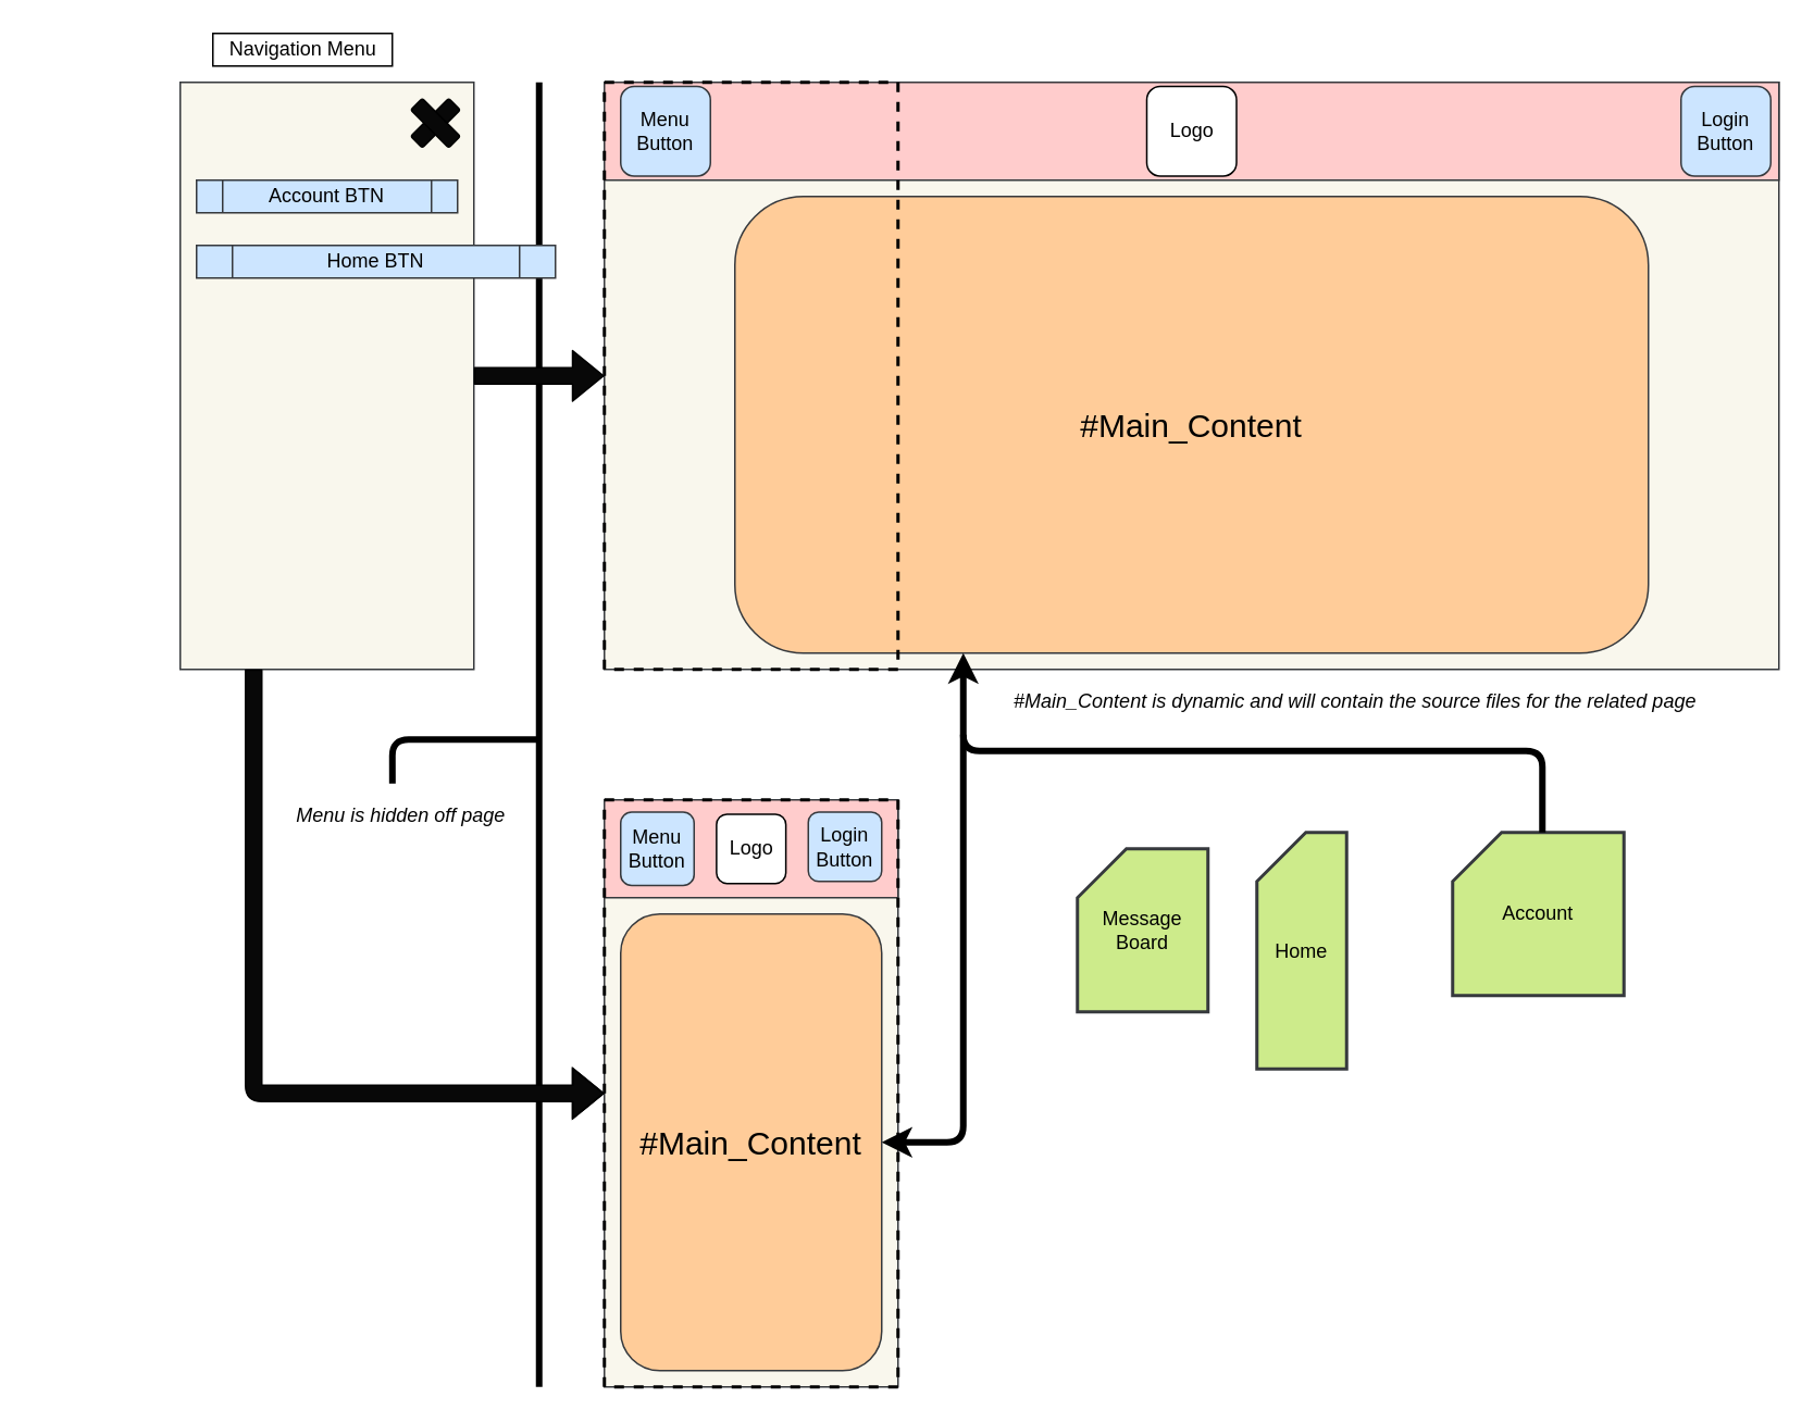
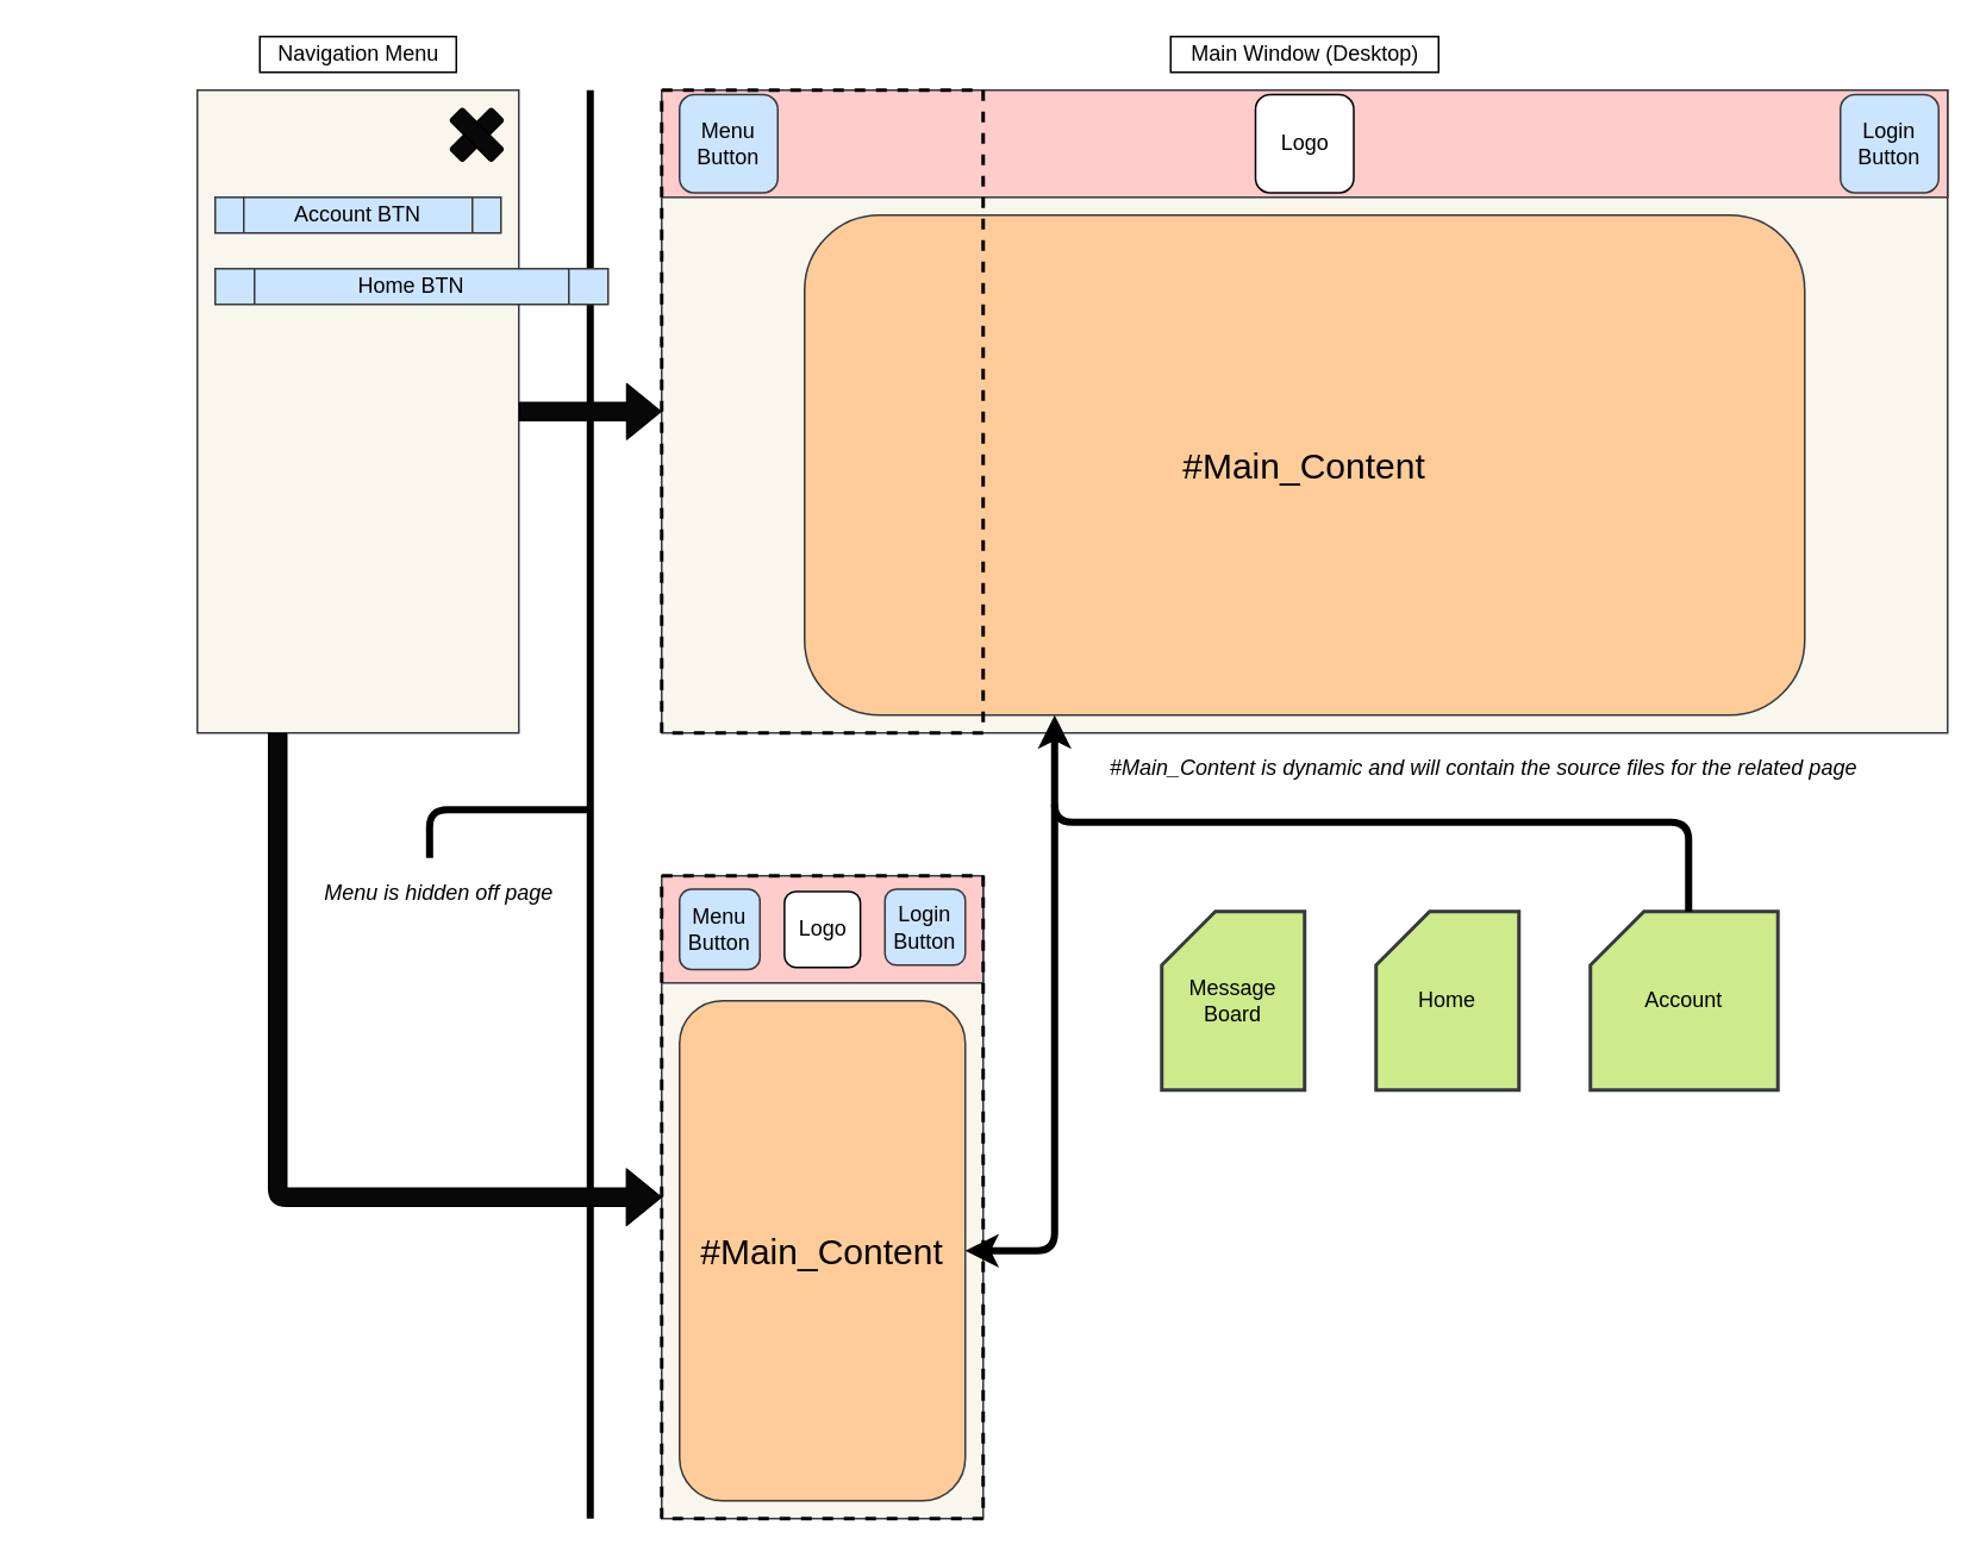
  <mxCell id="0" />
  <mxCell id="1" parent="0" />
  <mxCell id="2" value="" style="rounded=0;whiteSpace=wrap;html=1;fillColor=#f9f7ed;strokeColor=#36393d;" vertex="1" parent="1"><mxGeometry x="370" y="50" width="720" height="360" as="geometry" /></mxCell>
  <mxCell id="3" value="" style="rounded=0;whiteSpace=wrap;html=1;rotation=-90;fillColor=#f9f7ed;strokeColor=#36393d;" vertex="1" parent="1"><mxGeometry x="20" y="140" width="360" height="180" as="geometry" /></mxCell>
  <mxCell id="4" value="" style="endArrow=none;html=1;strokeWidth=4;" edge="1" parent="1"><mxGeometry width="50" height="50" relative="1" as="geometry"><mxPoint y="850" as="sourcePoint" x="330" /><mxPoint y="50" as="targetPoint" x="330" /></mxGeometry></mxCell>
  <mxCell id="5" value="" style="shape=flexArrow;endArrow=classic;html=1;exitX=0.5;exitY=1;exitDx=0;exitDy=0;entryX=0;entryY=0.5;entryDx=0;entryDy=0;fillColor=#080808;" edge="1" parent="1" source="3" target="2"><mxGeometry width="50" height="50" relative="1" as="geometry"><mxPoint x="640" y="440" as="sourcePoint" /><mxPoint x="690" y="390" as="targetPoint" /></mxGeometry></mxCell>
  <mxCell id="6" value="" style="rounded=1;whiteSpace=wrap;html=1;rotation=-45;fillColor=#080808;" vertex="1" parent="1"><mxGeometry x="250" y="70" width="32.93" height="10" as="geometry" /></mxCell>
  <mxCell id="7" value="" style="rounded=1;whiteSpace=wrap;html=1;rotation=-135;fillColor=#080808;" vertex="1" parent="1"><mxGeometry x="250" y="70" width="32.93" height="10" as="geometry" /></mxCell>
  <mxCell id="8" value="Account BTN" style="shape=process;whiteSpace=wrap;html=1;backgroundOutline=1;fillColor=#cce5ff;strokeColor=#36393d;" vertex="1" parent="1"><mxGeometry x="120" y="110" width="160" height="20" as="geometry" /></mxCell>
  <mxCell id="9" value="Home BTN" style="shape=process;whiteSpace=wrap;html=1;backgroundOutline=1;fillColor=#cce5ff;strokeColor=#36393d;" vertex="1" parent="1"><mxGeometry x="120" y="150" width="220" height="20" as="geometry" /></mxCell>
- <mxCell id="10" value="Navigation Menu" style="text;html=1;align=center;verticalAlign=middle;resizable=0;points=[];autosize=1;strokeColor=#000000;" vertex="1" parent="1"><mxGeometry x="130" y="20" width="110" height="20" as="geometry" /></mxCell>
+ <mxCell id="10" value="Navigation Menu" style="text;html=1;align=center;verticalAlign=middle;resizable=0;points=[];autosize=1;strokeColor=#000000;" vertex="1" parent="1"><mxGeometry x="145" y="20" width="110" height="20" as="geometry" /></mxCell>
+ <mxCell id="11" value="Main Window (Desktop)" style="text;html=1;align=center;verticalAlign=middle;resizable=0;points=[];autosize=1;strokeColor=#000000;" vertex="1" parent="1"><mxGeometry x="655" y="20" width="150" height="20" as="geometry" /></mxCell>
  <mxCell id="12" value="Menu is hidden off page" style="text;html=1;align=center;verticalAlign=middle;resizable=0;points=[];autosize=1;fontStyle=2;spacingTop=0;fontSize=12;" vertex="1" parent="1"><mxGeometry x="170" y="490" width="150" height="20" as="geometry" /></mxCell>
  <mxCell id="13" value="" style="rounded=0;whiteSpace=wrap;html=1;strokeColor=#36393d;fillColor=#ffcccc;" vertex="1" parent="1"><mxGeometry x="370" y="50" width="720" height="60" as="geometry" /></mxCell>
  <mxCell id="14" value="Logo" style="rounded=1;whiteSpace=wrap;html=1;" vertex="1" parent="1"><mxGeometry x="702.5" y="52.5" width="55" height="55" as="geometry" /></mxCell>
  <mxCell id="15" value="&lt;div&gt;Menu Button&lt;br&gt;&lt;/div&gt;" style="rounded=1;whiteSpace=wrap;html=1;strokeColor=#36393d;fillColor=#cce5ff;" vertex="1" parent="1"><mxGeometry x="380" y="52.5" width="55" height="55" as="geometry" /></mxCell>
  <mxCell id="16" value="&lt;div&gt;Login&lt;/div&gt;&lt;div&gt;Button&lt;/div&gt;" style="rounded=1;whiteSpace=wrap;html=1;strokeColor=#36393d;fillColor=#cce5ff;" vertex="1" parent="1"><mxGeometry x="1030" y="52.5" width="55" height="55" as="geometry" /></mxCell>
  <mxCell id="17" value="&lt;font style=&quot;font-size: 20px&quot;&gt;#&lt;font style=&quot;font-size: 20px&quot;&gt;Main_Content&lt;br&gt;&lt;/font&gt;&lt;/font&gt;" style="rounded=1;whiteSpace=wrap;html=1;strokeColor=#36393d;fillColor=#ffcc99;" vertex="1" parent="1"><mxGeometry x="450" y="120" width="560" height="280" as="geometry" /></mxCell>
  <mxCell id="18" value="" style="rounded=0;whiteSpace=wrap;html=1;strokeColor=#000000;fillColor=none;dashed=1;strokeWidth=2;" vertex="1" parent="1"><mxGeometry x="370" y="50" width="180" height="360" as="geometry" /></mxCell>
  <mxCell id="19" value="&lt;div&gt;Account&lt;/div&gt;" style="shape=card;whiteSpace=wrap;html=1;strokeWidth=2;fillColor=#cdeb8b;strokeColor=#36393d;" vertex="1" parent="1"><mxGeometry x="890" y="510" width="105" height="100" as="geometry" /></mxCell>
- <mxCell id="20" value="&lt;div&gt;Home&lt;br&gt;&lt;/div&gt;" style="shape=card;whiteSpace=wrap;html=1;strokeWidth=2;fillColor=#cdeb8b;strokeColor=#36393d;" vertex="1" parent="1"><mxGeometry x="770" y="510" width="55" height="145" as="geometry" /></mxCell>
- <mxCell id="21" value="&lt;div&gt;Message Board&lt;br&gt;&lt;/div&gt;" style="shape=card;whiteSpace=wrap;html=1;strokeWidth=2;fillColor=#cdeb8b;strokeColor=#36393d;" vertex="1" parent="1"><mxGeometry x="660" y="520" width="80" height="100" as="geometry" /></mxCell>
+ <mxCell id="20" value="&lt;div&gt;Home&lt;br&gt;&lt;/div&gt;" style="shape=card;whiteSpace=wrap;html=1;strokeWidth=2;fillColor=#cdeb8b;strokeColor=#36393d;" vertex="1" parent="1"><mxGeometry x="770" y="510" width="80" height="100" as="geometry" /></mxCell>
+ <mxCell id="21" value="&lt;div&gt;Message Board&lt;br&gt;&lt;/div&gt;" style="shape=card;whiteSpace=wrap;html=1;strokeWidth=2;fillColor=#cdeb8b;strokeColor=#36393d;" vertex="1" parent="1"><mxGeometry x="650" y="510" width="80" height="100" as="geometry" /></mxCell>
  <mxCell id="22" value="#Main_Content is dynamic and will contain the source files for the related page" style="text;html=1;align=center;verticalAlign=middle;resizable=0;points=[];autosize=1;fontStyle=2" vertex="1" parent="1"><mxGeometry x="610" y="420" width="440" height="20" as="geometry" /></mxCell>
  <mxCell id="23" value="" style="rounded=0;whiteSpace=wrap;html=1;fillColor=#f9f7ed;strokeColor=#36393d;" vertex="1" parent="1"><mxGeometry x="370" y="490" width="180" height="360" as="geometry" /></mxCell>
  <mxCell id="24" value="" style="rounded=0;whiteSpace=wrap;html=1;strokeColor=#36393d;fillColor=#ffcccc;" vertex="1" parent="1"><mxGeometry x="370" y="490" width="180" height="60" as="geometry" /></mxCell>
  <mxCell id="25" value="Logo" style="rounded=1;whiteSpace=wrap;html=1;" vertex="1" parent="1"><mxGeometry x="438.75" y="498.75" width="42.5" height="42.5" as="geometry" /></mxCell>
  <mxCell id="26" value="&lt;div&gt;Menu Button&lt;br&gt;&lt;/div&gt;" style="rounded=1;whiteSpace=wrap;html=1;strokeColor=#36393d;fillColor=#cce5ff;" vertex="1" parent="1"><mxGeometry x="380" y="497.5" width="45" height="45" as="geometry" /></mxCell>
  <mxCell id="27" value="&lt;div&gt;Login&lt;/div&gt;&lt;div&gt;Button&lt;/div&gt;" style="rounded=1;whiteSpace=wrap;html=1;strokeColor=#36393d;fillColor=#cce5ff;" vertex="1" parent="1"><mxGeometry x="495" y="497.5" width="45" height="42.5" as="geometry" /></mxCell>
  <mxCell id="28" value="&lt;font style=&quot;font-size: 20px&quot;&gt;#&lt;/font&gt;&lt;font style=&quot;font-size: 20px&quot;&gt;Main_Content&lt;br&gt;&lt;/font&gt;" style="rounded=1;whiteSpace=wrap;html=1;strokeColor=#36393d;fillColor=#ffcc99;" vertex="1" parent="1"><mxGeometry x="380" y="560" width="160" height="280" as="geometry" /></mxCell>
  <mxCell id="29" value="" style="rounded=0;whiteSpace=wrap;html=1;strokeColor=#000000;fillColor=none;dashed=1;strokeWidth=2;" vertex="1" parent="1"><mxGeometry x="370" y="490" width="180" height="360" as="geometry" /></mxCell>
  <mxCell id="30" value="" style="shape=flexArrow;endArrow=classic;html=1;exitX=0;exitY=0.25;exitDx=0;exitDy=0;fillColor=#080808;entryX=0;entryY=0.5;entryDx=0;entryDy=0;" edge="1" parent="1" source="3" target="23"><mxGeometry width="50" height="50" relative="1" as="geometry"><mxPoint x="290" y="230" as="sourcePoint" /><mxPoint x="280" y="680" as="targetPoint" /><Array as="points"><mxPoint x="155" y="670" /></Array></mxGeometry></mxCell>
  <mxCell id="31" value="" style="endArrow=none;html=1;strokeWidth=4;exitX=0.467;exitY=-0.5;exitDx=0;exitDy=0;exitPerimeter=0;" edge="1" parent="1" source="12"><mxGeometry width="50" height="50" relative="1" as="geometry"><mxPoint x="260" y="470" as="sourcePoint" /><mxPoint y="453" as="targetPoint" x="330" /><Array as="points"><mxPoint x="240" y="453" /></Array></mxGeometry></mxCell>
  <mxCell id="32" value="" style="endArrow=classic;html=1;strokeWidth=4;fillColor=#080808;fontSize=12;entryX=1;entryY=0.5;entryDx=0;entryDy=0;" edge="1" parent="1" target="28"><mxGeometry width="50" height="50" relative="1" as="geometry"><mxPoint x="590" y="450" as="sourcePoint" /><mxPoint x="720" y="650" as="targetPoint" /><Array as="points"><mxPoint x="590" y="700" /></Array></mxGeometry></mxCell>
  <mxCell id="33" value="" style="endArrow=classic;html=1;strokeWidth=4;fillColor=#080808;fontSize=12;entryX=0.25;entryY=1;entryDx=0;entryDy=0;exitX=0;exitY=0;exitDx=55;exitDy=0;exitPerimeter=0;" edge="1" parent="1" source="19" target="17"><mxGeometry width="50" height="50" relative="1" as="geometry"><mxPoint x="1030" y="460" as="sourcePoint" /><mxPoint x="540" y="700" as="targetPoint" /><Array as="points"><mxPoint x="945" y="460" /><mxPoint x="590" y="460" /></Array></mxGeometry></mxCell>
